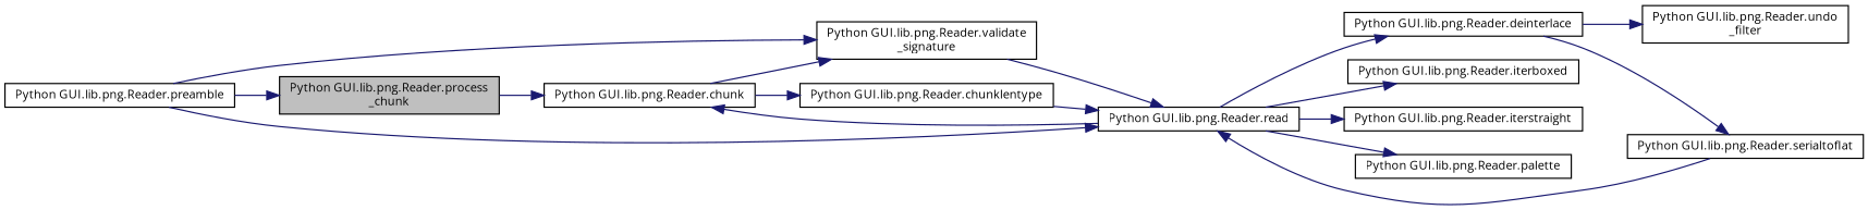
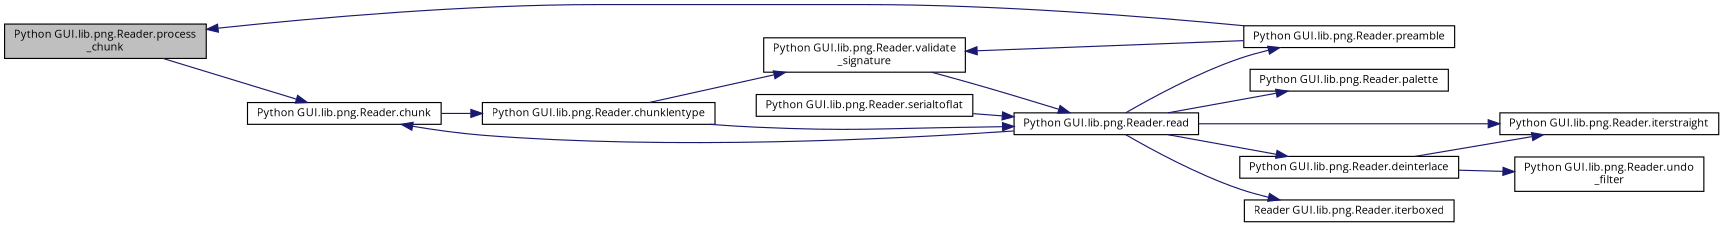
  digraph {
    fontname="Open Sans"
    rankdir=LR
    node [color=black fillcolor=white fontname="Open Sans" fontsize=10 shape=record style=filled]
    edge [color=midnightblue fontname="Open Sans" fontsize=10 labelfontname=Helvetica labelfontsize=10 style=solid]
    n1 [fillcolor=grey75 fontcolor=black height=0.2 label="Python GUI.lib.png.Reader.process\l_chunk" width=0.4]
    n2 [height=0.2 label="Python GUI.lib.png.Reader.chunk" width=0.4]
    n3 [height=0.2 label="Python GUI.lib.png.Reader.validate\l_signature" width=0.4]
    n4 [height=0.2 label="Python GUI.lib.png.Reader.chunklentype" width=0.4]
    n5 [height=0.2 label="Python GUI.lib.png.Reader.read" width=0.4]
    n6 [height=0.2 label="Python GUI.lib.png.Reader.preamble" width=0.4]
    n7 [height=0.2 label="Python GUI.lib.png.Reader.deinterlace" width=0.4]
-   n8 [height=0.2 label="Python GUI.lib.png.Reader.iterboxed" width=0.4]
+   n8 [height=0.2 label="Reader GUI.lib.png.Reader.iterboxed" width=0.4]
    n9 [height=0.2 label="Python GUI.lib.png.Reader.iterstraight" width=0.4]
    n10 [height=0.2 label="Python GUI.lib.png.Reader.palette" width=0.4]
    n11 [height=0.2 label="Python GUI.lib.png.Reader.undo\l_filter" width=0.4]
    n12 [height=0.2 label="Python GUI.lib.png.Reader.serialtoflat" width=0.4]
    n1 -> n2
-   n2 -> n3
+   n4 -> n3
    n2 -> n4
    n3 -> n5
    n4 -> n5
    n5 -> n2
-   n6 -> n5
+   n5 -> n6
    n5 -> n7
    n5 -> n8
    n5 -> n9
    n5 -> n10
    n6 -> n1
    n6 -> n3
    n7 -> n11
-   n7 -> n12
+   n7 -> n9
    n12 -> n5
  }
